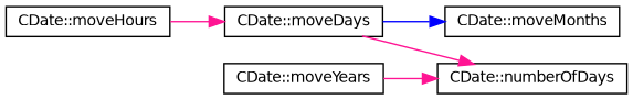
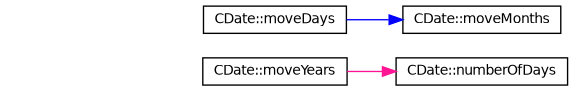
  digraph {
    rankdir=LR
    node [color=black fillcolor=white fontname=Helvetica fontsize=10 shape=record style=filled]
    edge [color=deeppink fontname=Helvetica fontsize=10 labelfontname=Helvetica labelfontsize=10 style=solid]
-   n1 [height=0.2 label="CDate::moveHours" width=0.4]
    n2 [height=0.2 label="CDate::moveDays" width=0.4]
    n3 [height=0.2 label="CDate::moveMonths" width=0.4]
    n4 [height=0.2 label="CDate::numberOfDays" width=0.4]
    n5 [height=0.2 label="CDate::moveYears" width=0.4]
-   n1 -> n2
    n2 -> n3 [color=blue]
-   n2 -> n4
    n5 -> n4
  }
